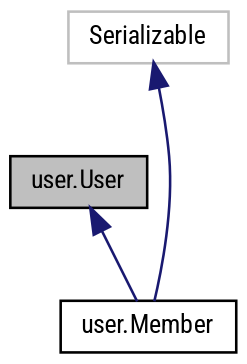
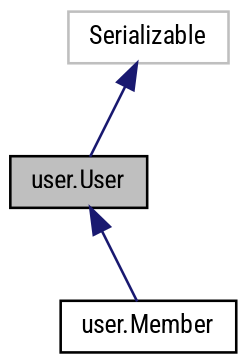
  digraph {
    fontname="Roboto Condensed"
    node [color=black fillcolor=white fontname="Roboto Condensed" fontsize=10 shape=record style=filled]
    edge [color=midnightblue dir=back fontname="Roboto Condensed" fontsize=10 labelfontname=Helvetica labelfontsize=10 style=solid]
    n1 [fillcolor=grey75 fontcolor=black height=0.2 label="user.User" width=0.4]
    n2 [height=0.2 label="user.Member" width=0.4]
    n3 [color=grey75 height=0.2 label=Serializable width=0.4]
    n1 -> n2
-   n3 -> n2
+   n3 -> n1
  }
